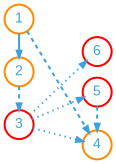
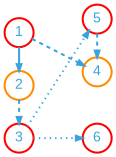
  strict digraph {
    rankdir=LR
    node [color=darkorange fontcolor="#3ba3db" fontname=Arial fontsize=20 penwidth=3 shape=circle]
    edge [color="#3ba3db" minlen=2 penwidth=3 style=dashed]
-   1
+   1 [color=red]
    2
    3 [color=red]
    4
    5 [color=red]
    6 [color=red]
    subgraph sub_1 {
      rank=same
      1
      2
      3
    }
    subgraph sub_2 {
      rank=same
      4
      5
      6
    }
    1 -> 2 [style=bold]
    1 -> 4
    2 -> 3
-   3 -> 4 [style=dotted]
    3 -> 5 [style=dotted]
    3 -> 6 [style=dotted]
    5 -> 4
  }
